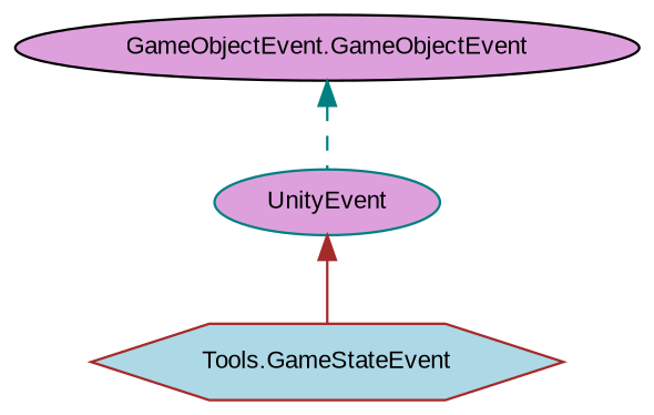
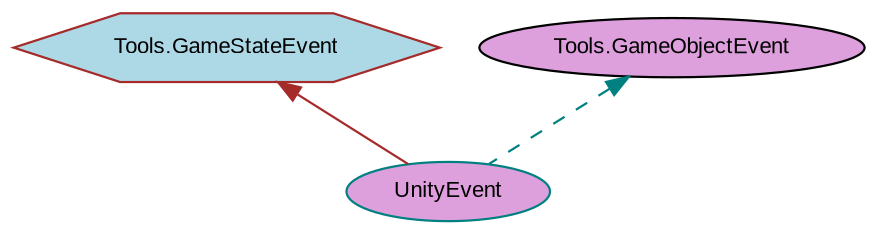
  digraph {
    fontname="Liberation Sans"
    rankdir=TB
    node [fillcolor=plum fontname="Liberation Sans" fontsize=10 shape=ellipse style=filled]
    edge [dir=back fontname="Liberation Sans" fontsize=10 labelfontname=Helvetica labelfontsize=10]
    n1 [color=teal height=0.2 label=UnityEvent width=0.4]
    n2 [color=brown fillcolor=lightblue height=0.2 label="Tools.GameStateEvent" shape=hexagon width=0.4]
-   n3 [color=black height=0.2 label="GameObjectEvent.GameObjectEvent" width=0.4]
-   n1 -> n2 [color=brown style=solid]
+   n3 [color=black height=0.2 label="Tools.GameObjectEvent" width=0.4]
+   n2 -> n1 [color=brown style=solid]
    n3 -> n1 [color=teal style=dashed]
  }
